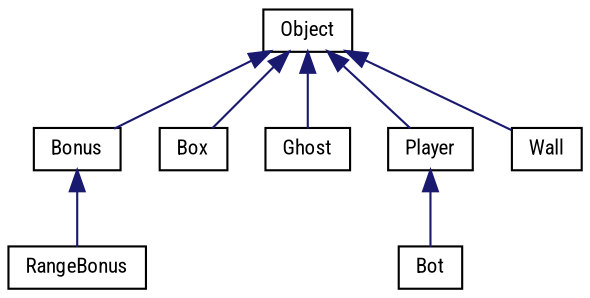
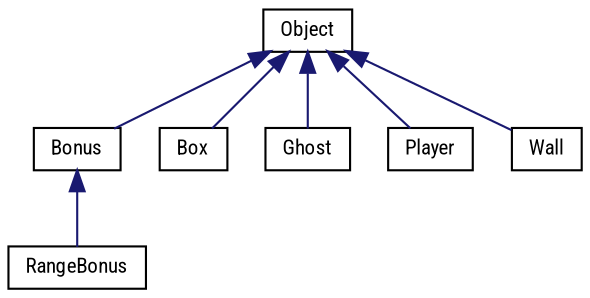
  digraph {
    fontname="Roboto Condensed"
    rankdir=TB
    node [color=black fillcolor=white fontname="Roboto Condensed" fontsize=10 shape=record style=filled]
    edge [color=midnightblue dir=back fontname="Roboto Condensed" fontsize=10 labelfontname=Helvetica labelfontsize=10 style=solid]
    n1 [height=0.2 label=Object width=0.4]
    n2 [height=0.2 label=Bonus width=0.4]
    n3 [height=0.2 label=Box width=0.4]
    n4 [height=0.2 label=Ghost width=0.4]
    n5 [height=0.2 label=Player width=0.4]
    n6 [height=0.2 label=Wall width=0.4]
    n7 [height=0.2 label=RangeBonus width=0.4]
-   n8 [height=0.2 label=Bot width=0.4]
    n1 -> n2
    n1 -> n3
    n1 -> n4
    n1 -> n5
    n1 -> n6
    n2 -> n7
-   n5 -> n8
  }
